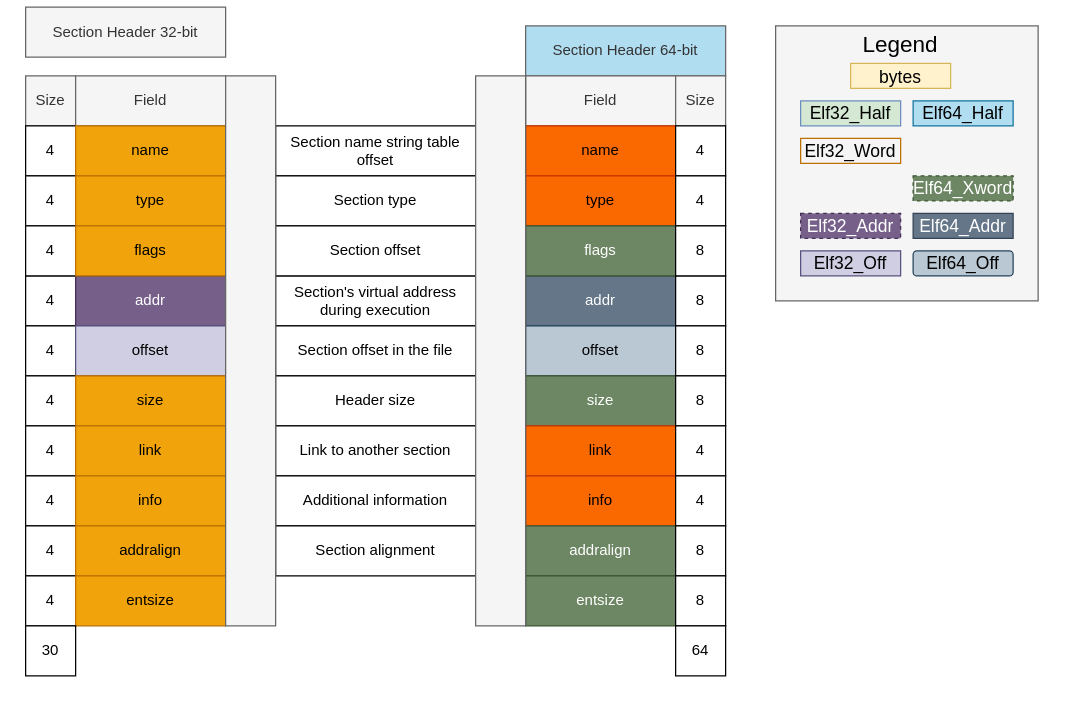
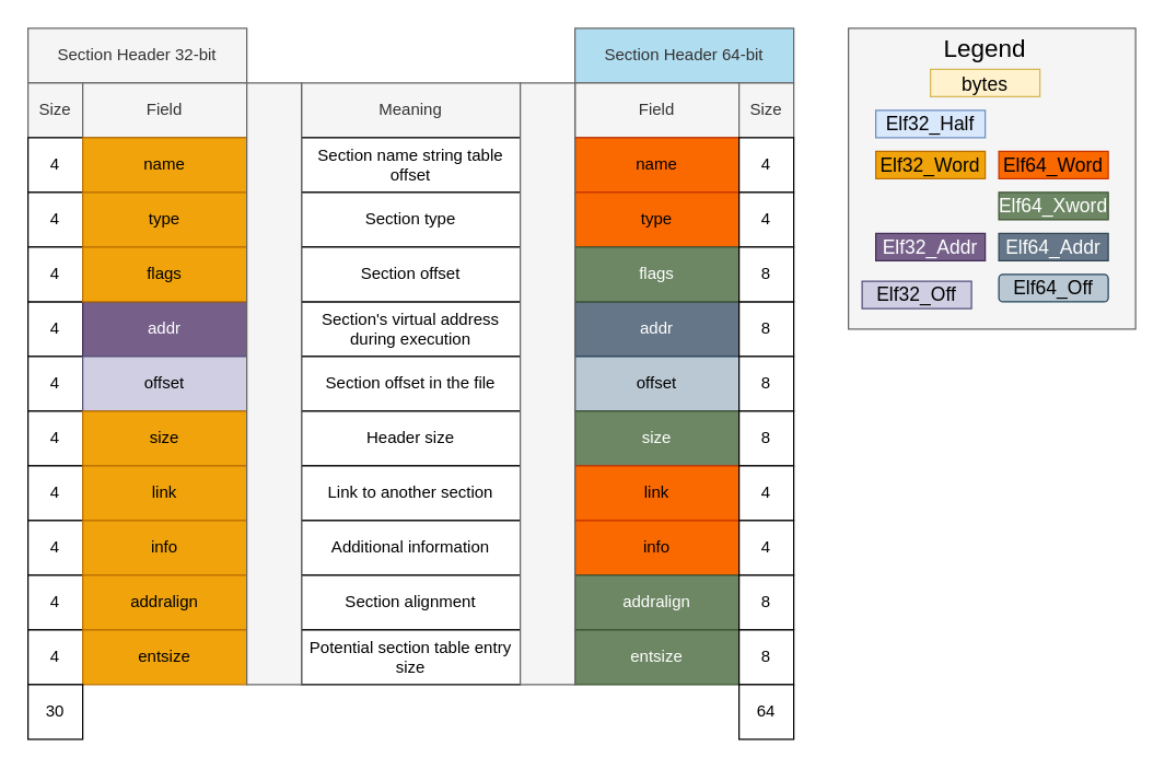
  <mxCell id="0" />
  <mxCell id="1" parent="0" />
- <mxCell id="2" value="Section Header 32-bit" style="rounded=0;whiteSpace=wrap;html=1;fillColor=#f5f5f5;fontColor=#333333;strokeColor=#666666;" vertex="1" parent="1"><mxGeometry x="20" y="5" width="160" height="40" as="geometry" /></mxCell>
+ <mxCell id="2" value="Section Header 32-bit" style="rounded=0;whiteSpace=wrap;html=1;fillColor=#f5f5f5;fontColor=#333333;strokeColor=#666666;" vertex="1" parent="1"><mxGeometry x="20" y="20" width="160" height="40" as="geometry" /></mxCell>
  <mxCell id="3" value="Section Header 64-bit" style="rounded=0;whiteSpace=wrap;html=1;fillColor=#b1ddf0;fontColor=#333333;strokeColor=#666666;" vertex="1" parent="1"><mxGeometry x="420" y="20" width="160" height="40" as="geometry" /></mxCell>
  <mxCell id="4" value="Size" style="rounded=0;whiteSpace=wrap;html=1;fillColor=#f5f5f5;fontColor=#333333;strokeColor=#666666;" vertex="1" parent="1"><mxGeometry x="20" y="60" width="40" height="40" as="geometry" /></mxCell>
  <mxCell id="5" value="Field" style="rounded=0;whiteSpace=wrap;html=1;fillColor=#f5f5f5;fontColor=#333333;strokeColor=#666666;" vertex="1" parent="1"><mxGeometry x="60" y="60" width="120" height="40" as="geometry" /></mxCell>
  <mxCell id="6" value="4" style="rounded=0;whiteSpace=wrap;html=1;" vertex="1" parent="1"><mxGeometry x="20" y="100" width="40" height="40" as="geometry" /></mxCell>
  <mxCell id="7" value="name" style="rounded=0;whiteSpace=wrap;html=1;fillColor=#f0a30a;strokeColor=#BD7000;fontColor=#000000;" vertex="1" parent="1"><mxGeometry x="60" y="100" width="120" height="40" as="geometry" /></mxCell>
  <mxCell id="8" value="4" style="rounded=0;whiteSpace=wrap;html=1;" vertex="1" parent="1"><mxGeometry x="20" y="140" width="40" height="40" as="geometry" /></mxCell>
  <mxCell id="9" value="type" style="rounded=0;whiteSpace=wrap;html=1;fillColor=#f0a30a;strokeColor=#BD7000;fontColor=#000000;" vertex="1" parent="1"><mxGeometry x="60" y="140" width="120" height="40" as="geometry" /></mxCell>
  <mxCell id="10" value="4" style="rounded=0;whiteSpace=wrap;html=1;" vertex="1" parent="1"><mxGeometry x="20" y="220" width="40" height="40" as="geometry" /></mxCell>
  <mxCell id="11" value="addr" style="rounded=0;whiteSpace=wrap;html=1;fillColor=#76608a;strokeColor=#432D57;fontColor=#ffffff;" vertex="1" parent="1"><mxGeometry x="60" y="220" width="120" height="40" as="geometry" /></mxCell>
  <mxCell id="12" value="4" style="rounded=0;whiteSpace=wrap;html=1;" vertex="1" parent="1"><mxGeometry x="20" y="260" width="40" height="40" as="geometry" /></mxCell>
  <mxCell id="13" value="offset" style="rounded=0;whiteSpace=wrap;html=1;fillColor=#d0cee2;strokeColor=#56517e;" vertex="1" parent="1"><mxGeometry x="60" y="260" width="120" height="40" as="geometry" /></mxCell>
  <mxCell id="14" value="4" style="rounded=0;whiteSpace=wrap;html=1;" vertex="1" parent="1"><mxGeometry x="20" y="300" width="40" height="40" as="geometry" /></mxCell>
  <mxCell id="15" value="size" style="rounded=0;whiteSpace=wrap;html=1;fillColor=#f0a30a;strokeColor=#BD7000;fontColor=#000000;" vertex="1" parent="1"><mxGeometry x="60" y="300" width="120" height="40" as="geometry" /></mxCell>
+ <mxCell id="16" value="Meaning" style="rounded=0;whiteSpace=wrap;html=1;fillColor=#f5f5f5;fontColor=#333333;strokeColor=#666666;" vertex="1" parent="1"><mxGeometry x="220" y="60" width="160" height="40" as="geometry" /></mxCell>
  <mxCell id="17" value="Section name string table offset" style="rounded=0;whiteSpace=wrap;html=1;" vertex="1" parent="1"><mxGeometry x="220" y="100" width="160" height="40" as="geometry" /></mxCell>
  <mxCell id="18" value="Section type" style="rounded=0;whiteSpace=wrap;html=1;" vertex="1" parent="1"><mxGeometry x="220" y="140" width="160" height="40" as="geometry" /></mxCell>
  <mxCell id="19" value="Section's virtual address during execution" style="rounded=0;whiteSpace=wrap;html=1;" vertex="1" parent="1"><mxGeometry x="220" y="220" width="160" height="40" as="geometry" /></mxCell>
  <mxCell id="20" value="Section offset in the file" style="rounded=0;whiteSpace=wrap;html=1;" vertex="1" parent="1"><mxGeometry x="220" y="260" width="160" height="40" as="geometry" /></mxCell>
  <mxCell id="21" value="Header size" style="rounded=0;whiteSpace=wrap;html=1;" vertex="1" parent="1"><mxGeometry x="220" y="300" width="160" height="40" as="geometry" /></mxCell>
  <mxCell id="22" value="Field" style="rounded=0;whiteSpace=wrap;html=1;fillColor=#f5f5f5;fontColor=#333333;strokeColor=#666666;" vertex="1" parent="1"><mxGeometry x="420" y="60" width="120" height="40" as="geometry" /></mxCell>
  <mxCell id="23" value="Size" style="rounded=0;whiteSpace=wrap;html=1;fillColor=#f5f5f5;fontColor=#333333;strokeColor=#666666;" vertex="1" parent="1"><mxGeometry x="540" y="60" width="40" height="40" as="geometry" /></mxCell>
  <mxCell id="24" value="name" style="rounded=0;whiteSpace=wrap;html=1;fillColor=#fa6800;strokeColor=#C73500;fontColor=#000000;" vertex="1" parent="1"><mxGeometry x="420" y="100" width="120" height="40" as="geometry" /></mxCell>
  <mxCell id="25" value="4" style="rounded=0;whiteSpace=wrap;html=1;" vertex="1" parent="1"><mxGeometry x="540" y="100" width="40" height="40" as="geometry" /></mxCell>
  <mxCell id="26" value="4" style="rounded=0;whiteSpace=wrap;html=1;" vertex="1" parent="1"><mxGeometry x="20" y="340" width="40" height="40" as="geometry" /></mxCell>
  <mxCell id="27" value="link" style="rounded=0;whiteSpace=wrap;html=1;fillColor=#f0a30a;strokeColor=#BD7000;fontColor=#000000;" vertex="1" parent="1"><mxGeometry x="60" y="340" width="120" height="40" as="geometry" /></mxCell>
  <mxCell id="28" value="4" style="rounded=0;whiteSpace=wrap;html=1;" vertex="1" parent="1"><mxGeometry x="20" y="380" width="40" height="40" as="geometry" /></mxCell>
  <mxCell id="29" value="info" style="rounded=0;whiteSpace=wrap;html=1;fillColor=#f0a30a;fontColor=#000000;strokeColor=#BD7000;" vertex="1" parent="1"><mxGeometry x="60" y="380" width="120" height="40" as="geometry" /></mxCell>
  <mxCell id="30" value="4" style="rounded=0;whiteSpace=wrap;html=1;" vertex="1" parent="1"><mxGeometry x="20" y="420" width="40" height="40" as="geometry" /></mxCell>
  <mxCell id="31" value="addralign" style="rounded=0;whiteSpace=wrap;html=1;fillColor=#f0a30a;strokeColor=#BD7000;fontColor=#000000;" vertex="1" parent="1"><mxGeometry x="60" y="420" width="120" height="40" as="geometry" /></mxCell>
  <mxCell id="32" value="Link to another section" style="rounded=0;whiteSpace=wrap;html=1;" vertex="1" parent="1"><mxGeometry x="220" y="340" width="160" height="40" as="geometry" /></mxCell>
  <mxCell id="33" value="Additional information" style="rounded=0;whiteSpace=wrap;html=1;" vertex="1" parent="1"><mxGeometry x="220" y="380" width="160" height="40" as="geometry" /></mxCell>
  <mxCell id="34" value="Section alignment" style="rounded=0;whiteSpace=wrap;html=1;" vertex="1" parent="1"><mxGeometry x="220" y="420" width="160" height="40" as="geometry" /></mxCell>
  <mxCell id="35" value="4" style="rounded=0;whiteSpace=wrap;html=1;" vertex="1" parent="1"><mxGeometry x="20" y="460" width="40" height="40" as="geometry" /></mxCell>
  <mxCell id="36" value="entsize" style="rounded=0;whiteSpace=wrap;html=1;fillColor=#f0a30a;strokeColor=#BD7000;fontColor=#000000;" vertex="1" parent="1"><mxGeometry x="60" y="460" width="120" height="40" as="geometry" /></mxCell>
+ <mxCell id="37" value="Potential section table entry size" style="rounded=0;whiteSpace=wrap;html=1;" vertex="1" parent="1"><mxGeometry x="220" y="460" width="160" height="40" as="geometry" /></mxCell>
  <mxCell id="38" value="4" style="rounded=0;whiteSpace=wrap;html=1;" vertex="1" parent="1"><mxGeometry x="20" y="180" width="40" height="40" as="geometry" /></mxCell>
  <mxCell id="39" value="flags" style="rounded=0;whiteSpace=wrap;html=1;fillColor=#f0a30a;strokeColor=#BD7000;fontColor=#000000;" vertex="1" parent="1"><mxGeometry x="60" y="180" width="120" height="40" as="geometry" /></mxCell>
  <mxCell id="40" value="" style="edgeStyle=orthogonalEdgeStyle;rounded=0;orthogonalLoop=1;jettySize=auto;html=1;fontSize=14;" edge="1" parent="1" source="41" target="39"><mxGeometry relative="1" as="geometry" /></mxCell>
  <mxCell id="41" value="Section offset" style="rounded=0;whiteSpace=wrap;html=1;" vertex="1" parent="1"><mxGeometry x="220" y="180" width="160" height="40" as="geometry" /></mxCell>
  <mxCell id="42" value="type" style="rounded=0;whiteSpace=wrap;html=1;fillColor=#fa6800;strokeColor=#C73500;fontColor=#000000;" vertex="1" parent="1"><mxGeometry x="420" y="140" width="120" height="40" as="geometry" /></mxCell>
  <mxCell id="43" value="addr" style="rounded=0;whiteSpace=wrap;html=1;fillColor=#647687;fontColor=#ffffff;strokeColor=#314354;" vertex="1" parent="1"><mxGeometry x="420" y="220" width="120" height="40" as="geometry" /></mxCell>
  <mxCell id="44" value="offset" style="rounded=0;whiteSpace=wrap;html=1;fillColor=#bac8d3;strokeColor=#23445d;" vertex="1" parent="1"><mxGeometry x="420" y="260" width="120" height="40" as="geometry" /></mxCell>
  <mxCell id="45" value="size" style="rounded=0;whiteSpace=wrap;html=1;fillColor=#6d8764;strokeColor=#3A5431;fontColor=#ffffff;" vertex="1" parent="1"><mxGeometry x="420" y="300" width="120" height="40" as="geometry" /></mxCell>
  <mxCell id="46" value="link" style="rounded=0;whiteSpace=wrap;html=1;fillColor=#fa6800;strokeColor=#C73500;fontColor=#000000;" vertex="1" parent="1"><mxGeometry x="420" y="340" width="120" height="40" as="geometry" /></mxCell>
  <mxCell id="47" value="info" style="rounded=0;whiteSpace=wrap;html=1;fillColor=#fa6800;fontColor=#000000;strokeColor=#C73500;" vertex="1" parent="1"><mxGeometry x="420" y="380" width="120" height="40" as="geometry" /></mxCell>
  <mxCell id="48" value="addralign" style="rounded=0;whiteSpace=wrap;html=1;fillColor=#6d8764;strokeColor=#3A5431;fontColor=#ffffff;" vertex="1" parent="1"><mxGeometry x="420" y="420" width="120" height="40" as="geometry" /></mxCell>
  <mxCell id="49" value="entsize" style="rounded=0;whiteSpace=wrap;html=1;fillColor=#6d8764;strokeColor=#3A5431;fontColor=#ffffff;" vertex="1" parent="1"><mxGeometry x="420" y="460" width="120" height="40" as="geometry" /></mxCell>
  <mxCell id="50" value="flags" style="rounded=0;whiteSpace=wrap;html=1;fillColor=#6d8764;strokeColor=#3A5431;fontColor=#ffffff;" vertex="1" parent="1"><mxGeometry x="420" y="180" width="120" height="40" as="geometry" /></mxCell>
  <mxCell id="51" value="4" style="rounded=0;whiteSpace=wrap;html=1;" vertex="1" parent="1"><mxGeometry x="540" y="140" width="40" height="40" as="geometry" /></mxCell>
  <mxCell id="52" value="8" style="rounded=0;whiteSpace=wrap;html=1;" vertex="1" parent="1"><mxGeometry x="540" y="220" width="40" height="40" as="geometry" /></mxCell>
  <mxCell id="53" value="8" style="rounded=0;whiteSpace=wrap;html=1;" vertex="1" parent="1"><mxGeometry x="540" y="260" width="40" height="40" as="geometry" /></mxCell>
  <mxCell id="54" value="8" style="rounded=0;whiteSpace=wrap;html=1;" vertex="1" parent="1"><mxGeometry x="540" y="300" width="40" height="40" as="geometry" /></mxCell>
  <mxCell id="55" value="4" style="rounded=0;whiteSpace=wrap;html=1;" vertex="1" parent="1"><mxGeometry x="540" y="340" width="40" height="40" as="geometry" /></mxCell>
  <mxCell id="56" value="4" style="rounded=0;whiteSpace=wrap;html=1;" vertex="1" parent="1"><mxGeometry x="540" y="380" width="40" height="40" as="geometry" /></mxCell>
  <mxCell id="57" value="8" style="rounded=0;whiteSpace=wrap;html=1;" vertex="1" parent="1"><mxGeometry x="540" y="420" width="40" height="40" as="geometry" /></mxCell>
  <mxCell id="58" value="8" style="rounded=0;whiteSpace=wrap;html=1;" vertex="1" parent="1"><mxGeometry x="540" y="460" width="40" height="40" as="geometry" /></mxCell>
  <mxCell id="59" value="8" style="rounded=0;whiteSpace=wrap;html=1;" vertex="1" parent="1"><mxGeometry x="540" y="180" width="40" height="40" as="geometry" /></mxCell>
  <mxCell id="60" value="" style="rounded=0;whiteSpace=wrap;html=1;fillColor=#f5f5f5;fontColor=#333333;strokeColor=#666666;" vertex="1" parent="1"><mxGeometry x="180" y="60" width="40" height="440" as="geometry" /></mxCell>
  <mxCell id="61" value="" style="rounded=0;whiteSpace=wrap;html=1;fillColor=#f5f5f5;fontColor=#333333;strokeColor=#666666;" vertex="1" parent="1"><mxGeometry x="380" y="60" width="40" height="440" as="geometry" /></mxCell>
  <mxCell id="62" value="" style="rounded=0;whiteSpace=wrap;html=1;fillColor=#f5f5f5;fontColor=#333333;strokeColor=#666666;" vertex="1" parent="1"><mxGeometry x="620" y="20" width="210" height="220" as="geometry" /></mxCell>
  <mxCell id="63" value="&lt;font style=&quot;font-size: 18px;&quot;&gt;Legend&lt;/font&gt;" style="text;html=1;strokeColor=none;fillColor=none;align=center;verticalAlign=middle;whiteSpace=wrap;rounded=0;" vertex="1" parent="1"><mxGeometry x="690" y="20" width="60" height="30" as="geometry" /></mxCell>
  <mxCell id="64" value="&lt;font style=&quot;font-size: 14px;&quot;&gt;bytes&lt;/font&gt;" style="rounded=0;whiteSpace=wrap;html=1;fontSize=18;fillColor=#fff2cc;strokeColor=#d6b656;" vertex="1" parent="1"><mxGeometry x="680" y="50" width="80" height="20" as="geometry" /></mxCell>
- <mxCell id="65" value="Elf32_Half" style="rounded=0;whiteSpace=wrap;html=1;fontSize=14;fillColor=#d5e8d4;strokeColor=#6c8ebf;" vertex="1" parent="1"><mxGeometry x="640" y="80" width="80" height="20" as="geometry" /></mxCell>
- <mxCell id="66" value="Elf64_Half" style="rounded=0;whiteSpace=wrap;html=1;fontSize=14;fillColor=#b1ddf0;strokeColor=#10739e;" vertex="1" parent="1"><mxGeometry x="730" y="80" width="80" height="20" as="geometry" /></mxCell>
- <mxCell id="67" value="Elf32_Word" style="rounded=0;whiteSpace=wrap;html=1;fontSize=14;fillColor=#f5f5f5;strokeColor=#BD7000;fontColor=#000000;" vertex="1" parent="1"><mxGeometry x="640" y="110" width="80" height="20" as="geometry" /></mxCell>
- <mxCell id="69" value="Elf32_Addr" style="rounded=0;whiteSpace=wrap;html=1;fontSize=14;fillColor=#76608a;strokeColor=#432D57;fontColor=#ffffff;dashed=1;" vertex="1" parent="1"><mxGeometry x="640" y="170" width="80" height="20" as="geometry" /></mxCell>
+ <mxCell id="65" value="Elf32_Half" style="rounded=0;whiteSpace=wrap;html=1;fontSize=14;fillColor=#dae8fc;strokeColor=#6c8ebf;" vertex="1" parent="1"><mxGeometry x="640" y="80" width="80" height="20" as="geometry" /></mxCell>
+ <mxCell id="67" value="Elf32_Word" style="rounded=0;whiteSpace=wrap;html=1;fontSize=14;fillColor=#f0a30a;strokeColor=#BD7000;fontColor=#000000;" vertex="1" parent="1"><mxGeometry x="640" y="110" width="80" height="20" as="geometry" /></mxCell>
+ <mxCell id="68" value="Elf64_Word" style="rounded=0;whiteSpace=wrap;html=1;fontSize=14;fillColor=#fa6800;strokeColor=#C73500;fontColor=#000000;" vertex="1" parent="1"><mxGeometry x="730" y="110" width="80" height="20" as="geometry" /></mxCell>
+ <mxCell id="69" value="Elf32_Addr" style="rounded=0;whiteSpace=wrap;html=1;fontSize=14;fillColor=#76608a;strokeColor=#432D57;fontColor=#ffffff;" vertex="1" parent="1"><mxGeometry x="640" y="170" width="80" height="20" as="geometry" /></mxCell>
  <mxCell id="70" value="Elf64_Addr" style="rounded=0;whiteSpace=wrap;html=1;fontSize=14;fillColor=#647687;strokeColor=#314354;fontColor=#ffffff;" vertex="1" parent="1"><mxGeometry x="730" y="170" width="80" height="20" as="geometry" /></mxCell>
- <mxCell id="71" value="Elf32_Off" style="rounded=0;whiteSpace=wrap;html=1;fontSize=14;fillColor=#d0cee2;strokeColor=#56517e;" vertex="1" parent="1"><mxGeometry x="640" y="200" width="80" height="20" as="geometry" /></mxCell>
+ <mxCell id="71" value="Elf32_Off" style="rounded=0;whiteSpace=wrap;html=1;fontSize=14;fillColor=#d0cee2;strokeColor=#56517e;" vertex="1" parent="1"><mxGeometry x="630" y="205" width="80" height="20" as="geometry" /></mxCell>
  <mxCell id="72" value="Elf64_Off" style="whiteSpace=wrap;html=1;fontSize=14;fillColor=#bac8d3;strokeColor=#23445d;rounded=1;" vertex="1" parent="1"><mxGeometry x="730" y="200" width="80" height="20" as="geometry" /></mxCell>
- <mxCell id="73" value="Elf64_Xword" style="rounded=0;whiteSpace=wrap;html=1;fontSize=14;fillColor=#6d8764;strokeColor=#3A5431;fontColor=#ffffff;dashed=1;" vertex="1" parent="1"><mxGeometry x="730" y="140" width="80" height="20" as="geometry" /></mxCell>
+ <mxCell id="73" value="Elf64_Xword" style="rounded=0;whiteSpace=wrap;html=1;fontSize=14;fillColor=#6d8764;strokeColor=#3A5431;fontColor=#ffffff;" vertex="1" parent="1"><mxGeometry x="730" y="140" width="80" height="20" as="geometry" /></mxCell>
  <mxCell id="74" value="30" style="rounded=0;whiteSpace=wrap;html=1;" vertex="1" parent="1"><mxGeometry x="20" y="500" width="40" height="40" as="geometry" /></mxCell>
  <mxCell id="75" value="64" style="rounded=0;whiteSpace=wrap;html=1;" vertex="1" parent="1"><mxGeometry x="540" y="500" width="40" height="40" as="geometry" /></mxCell>
